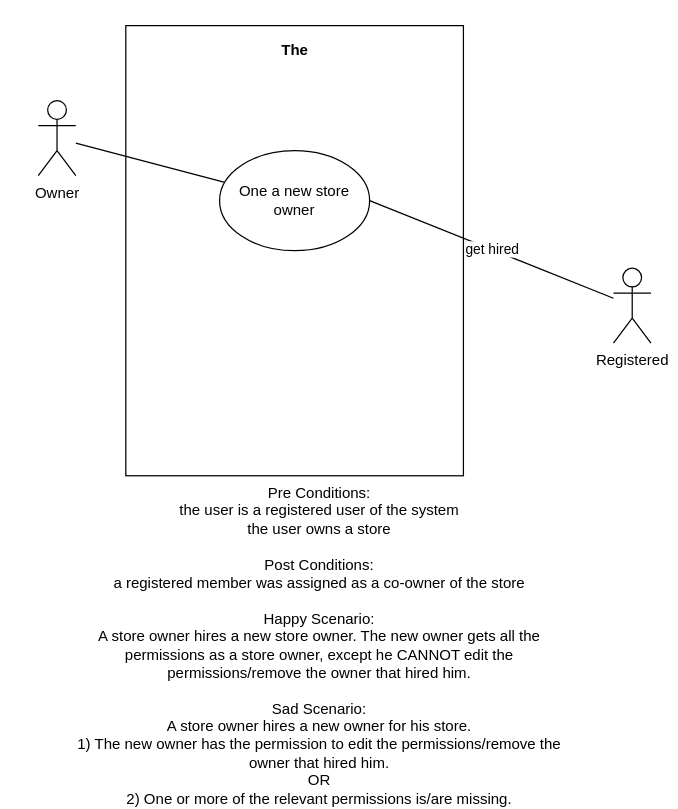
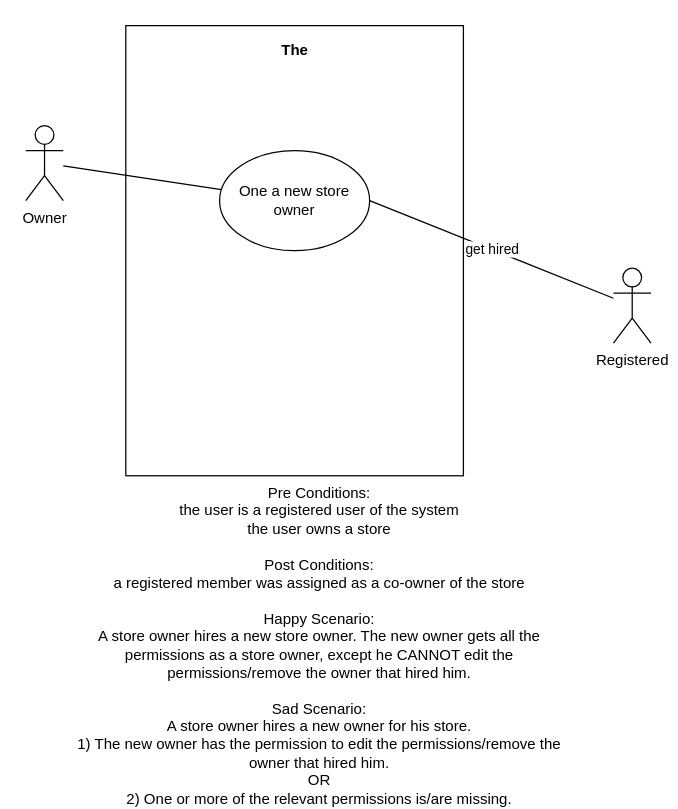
  <mxCell id="0" />
  <mxCell id="1" parent="0" />
  <mxCell id="2" value="" style="rounded=0;whiteSpace=wrap;html=1;" parent="1" vertex="1"><mxGeometry x="100" y="20" width="270" height="360" as="geometry" /></mxCell>
- <mxCell id="3" value="Owner" style="shape=umlActor;verticalLabelPosition=bottom;verticalAlign=top;html=1;outlineConnect=0;" parent="1" vertex="1"><mxGeometry x="30" y="80" width="30" height="60" as="geometry" /></mxCell>
+ <mxCell id="3" value="Owner" style="shape=umlActor;verticalLabelPosition=bottom;verticalAlign=top;html=1;outlineConnect=0;" parent="1" vertex="1"><mxGeometry x="20" y="100" width="30" height="60" as="geometry" /></mxCell>
  <mxCell id="4" value="Registered" style="shape=umlActor;verticalLabelPosition=bottom;verticalAlign=top;html=1;outlineConnect=0;" parent="1" vertex="1"><mxGeometry x="490" y="214" width="30" height="60" as="geometry" /></mxCell>
  <mxCell id="5" value="One a new store owner" style="ellipse;whiteSpace=wrap;html=1;" parent="1" vertex="1"><mxGeometry x="175" y="120" width="120" height="80" as="geometry" /></mxCell>
  <mxCell id="6" value="" style="endArrow=none;html=1;" parent="1" source="3" target="5" edge="1"><mxGeometry width="50" height="50" relative="1" as="geometry"><mxPoint x="300" y="290" as="sourcePoint" /><mxPoint x="350" y="240" as="targetPoint" /></mxGeometry></mxCell>
  <mxCell id="7" value="get hired" style="endArrow=none;html=1;entryX=1;entryY=0.5;entryDx=0;entryDy=0;" parent="1" source="4" target="5" edge="1"><mxGeometry width="50" height="50" relative="1" as="geometry"><mxPoint x="300" y="290" as="sourcePoint" /><mxPoint x="350" y="240" as="targetPoint" /></mxGeometry></mxCell>
  <mxCell id="8" value="&lt;b&gt;The&lt;/b&gt;" style="text;html=1;align=center;verticalAlign=middle;resizable=0;points=[];autosize=1;" parent="1" vertex="1"><mxGeometry x="204.999" y="29.997" width="60" height="20" as="geometry" /></mxCell>
  <mxCell id="9" value="Pre Conditions:&lt;br&gt;the user is a registered user of the system&lt;br&gt;the user owns a store&lt;br&gt;&lt;br&gt;Post Conditions:&lt;br&gt;a registered member was assigned as a co-owner of the store&lt;br&gt;&lt;br&gt;Happy Scenario:&lt;br&gt;A store owner hires a new store owner. The new owner gets all the permissions as a store owner, except he CANNOT edit the permissions/remove the owner that hired him.&lt;br&gt;&lt;br&gt;Sad Scenario:&lt;br&gt;A store owner hires a new owner for his store.&lt;br&gt;1) The new owner has the permission to edit the permissions/remove the owner that hired him.&lt;br&gt;OR&lt;br&gt;2) One or more of the relevant permissions is/are missing." style="text;html=1;strokeColor=none;fillColor=none;align=center;verticalAlign=middle;whiteSpace=wrap;rounded=0;" parent="1" vertex="1"><mxGeometry x="50" y="506" width="410" height="20" as="geometry" /></mxCell>
